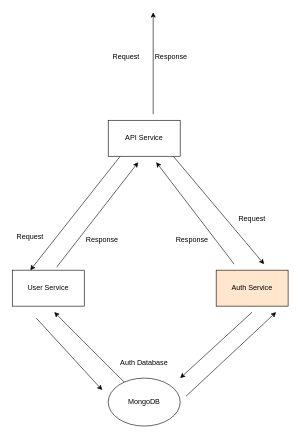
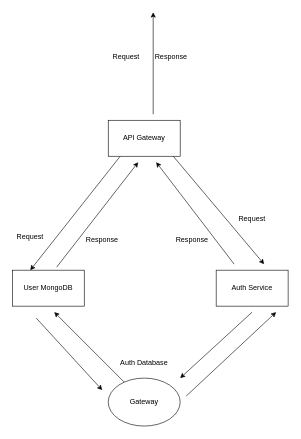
  <mxCell id="0" />
  <mxCell id="1" parent="0" />
- <mxCell id="2" value="Auth Service" style="rounded=0;whiteSpace=wrap;html=1;fillColor=#ffe6cc;" parent="1" vertex="1"><mxGeometry x="360" y="450" width="120" height="60" as="geometry" /></mxCell>
- <mxCell id="3" value="User Service" style="rounded=0;whiteSpace=wrap;html=1;" parent="1" vertex="1"><mxGeometry x="20" y="450" width="120" height="60" as="geometry" /></mxCell>
- <mxCell id="4" value="MongoDB" style="ellipse;whiteSpace=wrap;html=1;" parent="1" vertex="1"><mxGeometry x="180" y="630" width="120" height="80" as="geometry" /></mxCell>
+ <mxCell id="2" value="Auth Service" style="rounded=0;whiteSpace=wrap;html=1;" parent="1" vertex="1"><mxGeometry x="360" y="450" width="120" height="60" as="geometry" /></mxCell>
+ <mxCell id="3" value="User MongoDB" style="rounded=0;whiteSpace=wrap;html=1;" parent="1" vertex="1"><mxGeometry x="20" y="450" width="120" height="60" as="geometry" /></mxCell>
+ <mxCell id="4" value="Gateway" style="ellipse;whiteSpace=wrap;html=1;" parent="1" vertex="1"><mxGeometry x="180" y="630" width="120" height="80" as="geometry" /></mxCell>
  <mxCell id="5" value="" style="endArrow=classic;html=1;rounded=0;" parent="1" edge="1"><mxGeometry width="50" height="50" relative="1" as="geometry"><mxPoint x="280" y="250" as="sourcePoint" /><mxPoint x="440" y="440" as="targetPoint" /></mxGeometry></mxCell>
  <mxCell id="6" value="" style="endArrow=classic;html=1;rounded=0;" parent="1" edge="1"><mxGeometry width="50" height="50" relative="1" as="geometry"><mxPoint x="390" y="440" as="sourcePoint" /><mxPoint x="260" y="270" as="targetPoint" /></mxGeometry></mxCell>
  <mxCell id="7" value="" style="endArrow=classic;html=1;rounded=0;entryX=0.25;entryY=0;entryDx=0;entryDy=0;" parent="1" edge="1" target="3"><mxGeometry width="50" height="50" relative="1" as="geometry"><mxPoint x="200" y="260" as="sourcePoint" /><mxPoint x="63.235" y="415" as="targetPoint" /></mxGeometry></mxCell>
  <mxCell id="8" value="" style="endArrow=classic;html=1;rounded=0;" parent="1" edge="1"><mxGeometry width="50" height="50" relative="1" as="geometry"><mxPoint x="60" y="530" as="sourcePoint" /><mxPoint x="170" y="650" as="targetPoint" /></mxGeometry></mxCell>
  <mxCell id="9" value="" style="endArrow=classic;html=1;rounded=0;" parent="1" edge="1"><mxGeometry width="50" height="50" relative="1" as="geometry"><mxPoint x="420" y="520" as="sourcePoint" /><mxPoint x="300" y="630" as="targetPoint" /></mxGeometry></mxCell>
- <mxCell id="10" value="API Service" style="rounded=0;whiteSpace=wrap;html=1;" vertex="1" parent="1"><mxGeometry x="180" y="200" width="120" height="60" as="geometry" /></mxCell>
+ <mxCell id="10" value="API Gateway" style="rounded=0;whiteSpace=wrap;html=1;" vertex="1" parent="1"><mxGeometry x="180" y="200" width="120" height="60" as="geometry" /></mxCell>
  <mxCell id="11" value="" style="endArrow=classic;html=1;rounded=0;" edge="1" parent="1"><mxGeometry x="-0.32" y="-24" width="50" height="50" relative="1" as="geometry"><mxPoint x="94" y="445" as="sourcePoint" /><mxPoint x="230" y="270" as="targetPoint" /><mxPoint as="offset" /></mxGeometry></mxCell>
  <mxCell id="12" value="Response" style="text;html=1;strokeColor=none;fillColor=none;align=center;verticalAlign=middle;whiteSpace=wrap;rounded=0;" vertex="1" parent="1"><mxGeometry x="140" y="385" width="60" height="30" as="geometry" /></mxCell>
  <mxCell id="13" value="Request" style="text;html=1;strokeColor=none;fillColor=none;align=center;verticalAlign=middle;whiteSpace=wrap;rounded=0;" vertex="1" parent="1"><mxGeometry x="20" y="380" width="60" height="30" as="geometry" /></mxCell>
  <mxCell id="14" value="Response" style="text;html=1;strokeColor=none;fillColor=none;align=center;verticalAlign=middle;whiteSpace=wrap;rounded=0;" vertex="1" parent="1"><mxGeometry x="290" y="385" width="60" height="30" as="geometry" /></mxCell>
  <mxCell id="15" value="Request" style="text;html=1;strokeColor=none;fillColor=none;align=center;verticalAlign=middle;whiteSpace=wrap;rounded=0;" vertex="1" parent="1"><mxGeometry x="390" y="350" width="60" height="30" as="geometry" /></mxCell>
  <mxCell id="16" value="" style="endArrow=classic;html=1;rounded=0;" edge="1" parent="1"><mxGeometry width="50" height="50" relative="1" as="geometry"><mxPoint x="310" y="660" as="sourcePoint" /><mxPoint x="460" y="520" as="targetPoint" /></mxGeometry></mxCell>
  <mxCell id="17" value="" style="endArrow=classic;html=1;rounded=0;" edge="1" parent="1" source="4"><mxGeometry width="50" height="50" relative="1" as="geometry"><mxPoint x="200" y="670" as="sourcePoint" /><mxPoint x="90" y="520" as="targetPoint" /></mxGeometry></mxCell>
  <mxCell id="18" value="Auth Database" style="text;html=1;strokeColor=none;fillColor=none;align=center;verticalAlign=middle;whiteSpace=wrap;rounded=0;" vertex="1" parent="1"><mxGeometry x="190" y="590" width="100" height="30" as="geometry" /></mxCell>
  <mxCell id="19" value="Request" style="text;html=1;strokeColor=none;fillColor=none;align=center;verticalAlign=middle;whiteSpace=wrap;rounded=0;" vertex="1" parent="1"><mxGeometry x="180" y="80" width="60" height="30" as="geometry" /></mxCell>
  <mxCell id="20" value="" style="endArrow=classic;html=1;rounded=0;" edge="1" parent="1"><mxGeometry width="50" height="50" relative="1" as="geometry"><mxPoint x="255" y="190" as="sourcePoint" /><mxPoint x="255" y="20" as="targetPoint" /></mxGeometry></mxCell>
  <mxCell id="21" value="Response" style="text;html=1;strokeColor=none;fillColor=none;align=center;verticalAlign=middle;whiteSpace=wrap;rounded=0;" vertex="1" parent="1"><mxGeometry x="255" y="80" width="60" height="30" as="geometry" /></mxCell>
